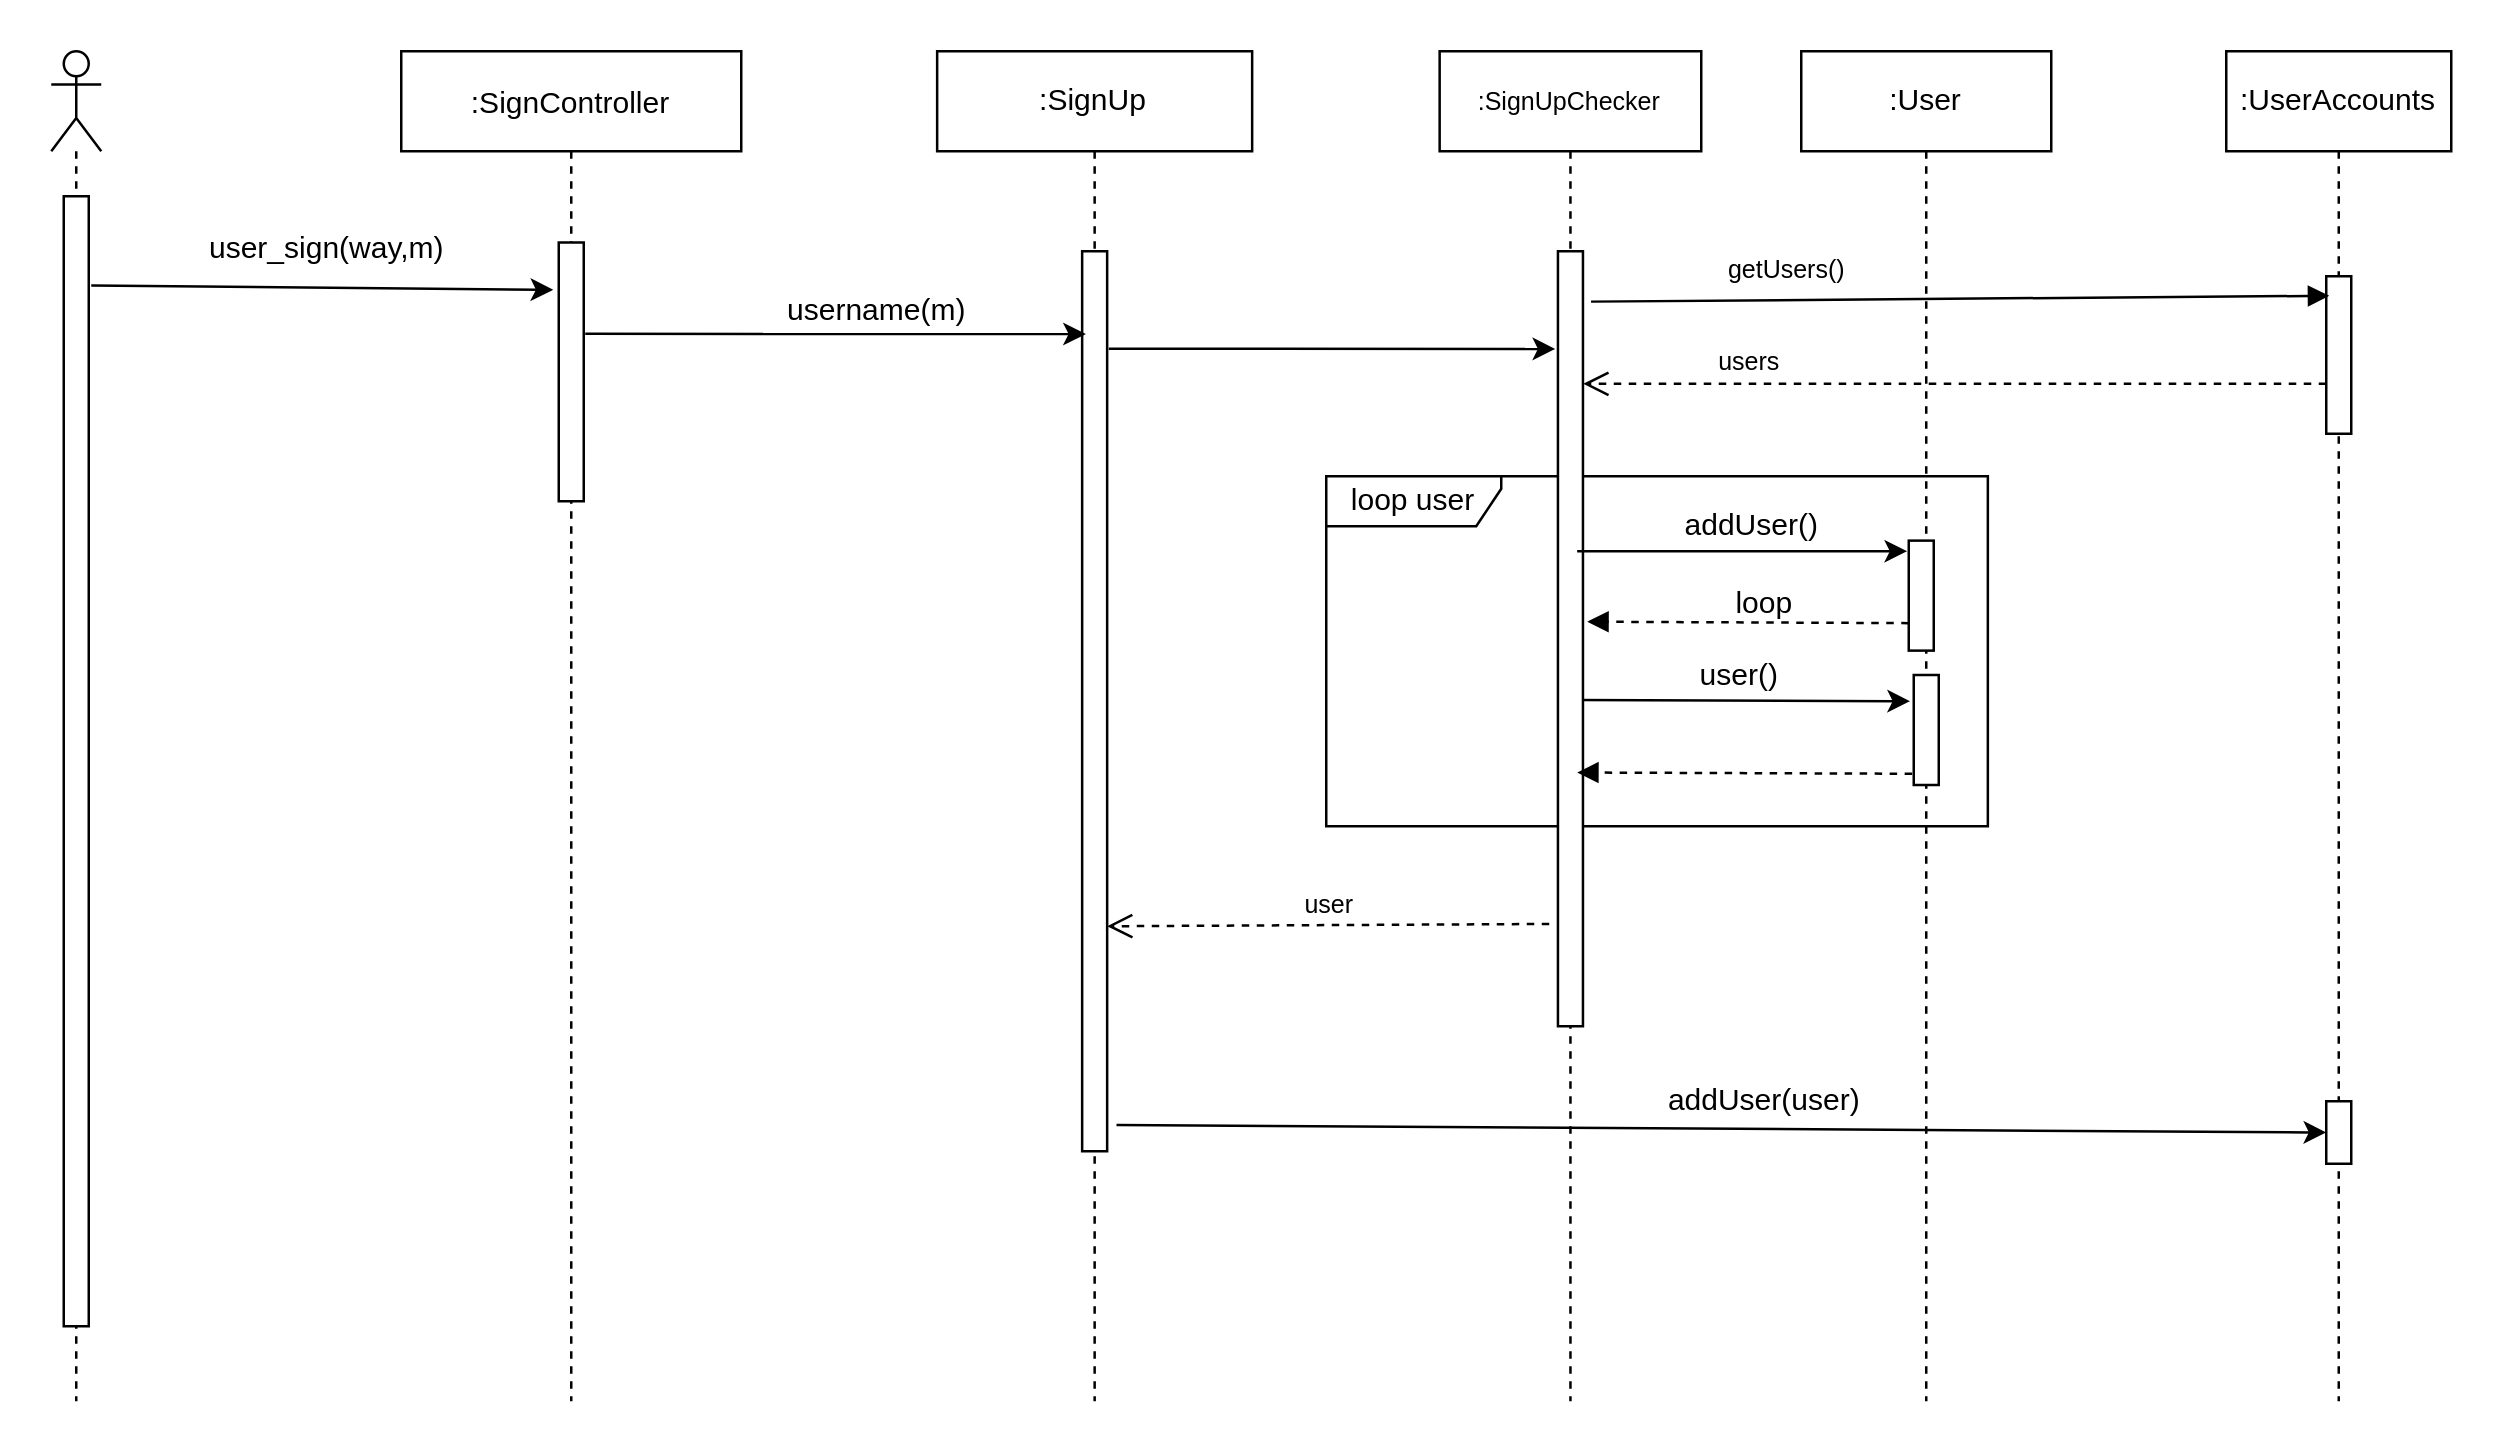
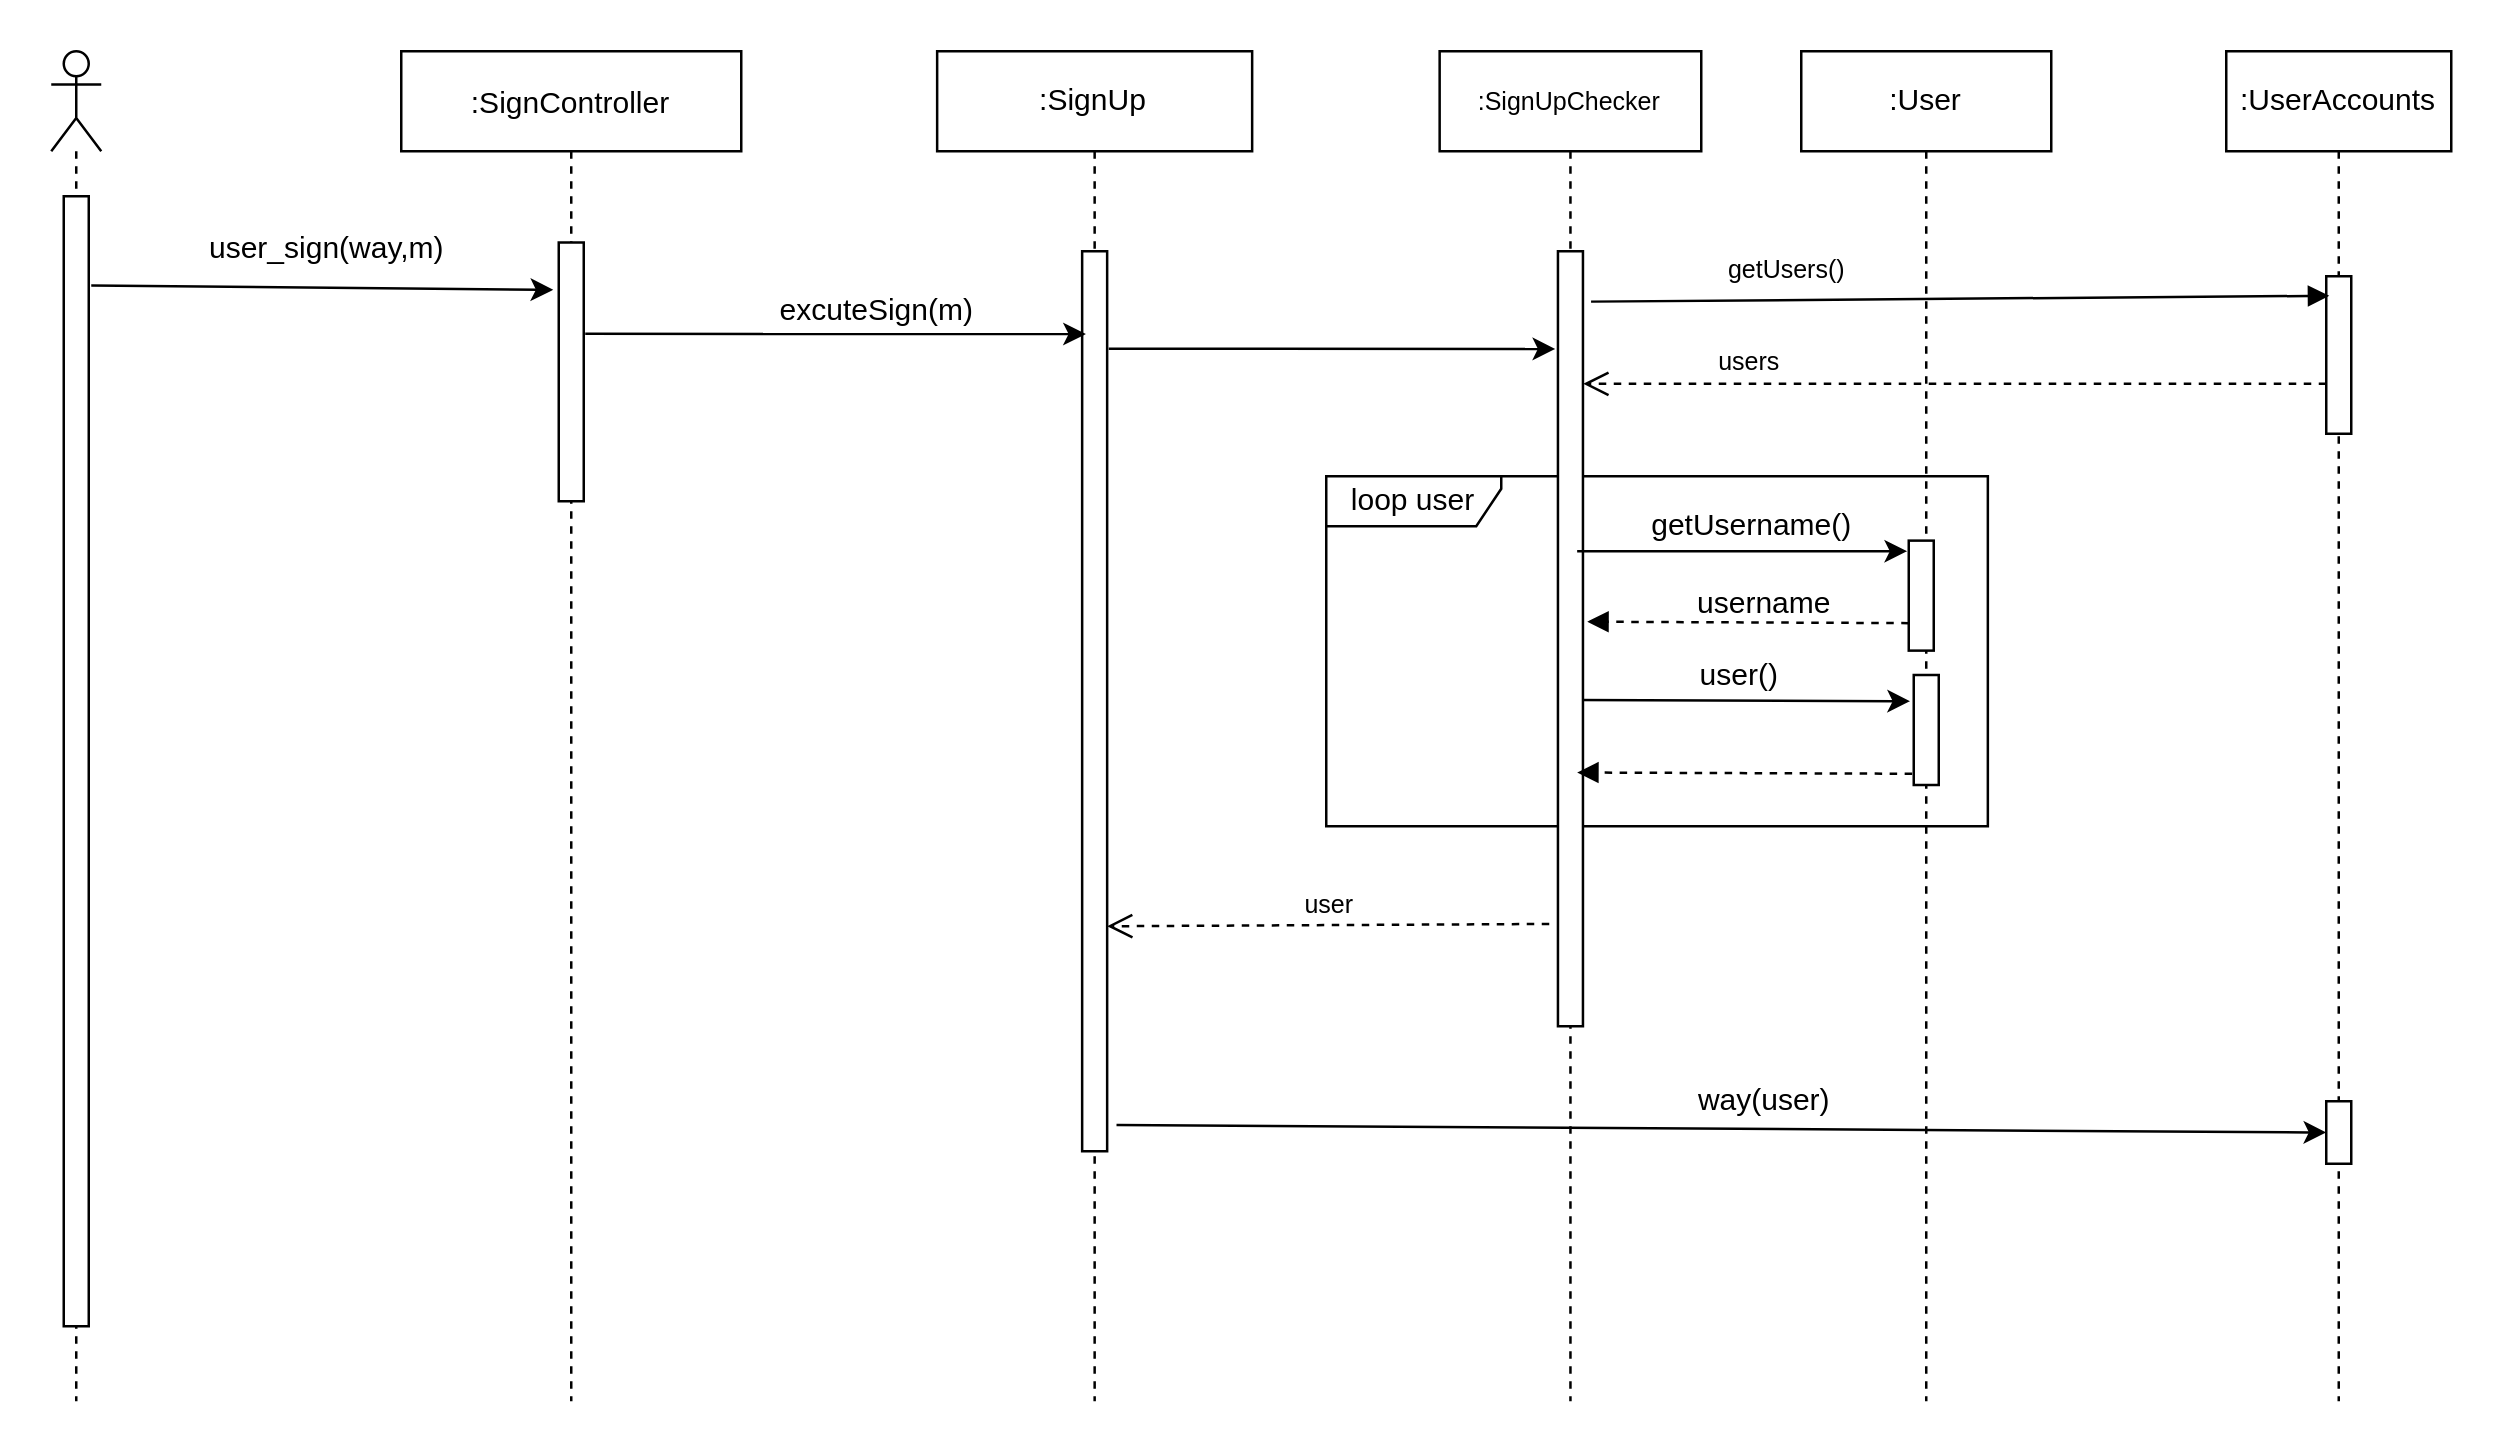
  <mxCell id="0" />
  <mxCell id="1" parent="0" />
  <mxCell id="2" value="loop user" style="shape=umlFrame;whiteSpace=wrap;html=1;width=70;height=20;" parent="1" vertex="1"><mxGeometry x="530" y="190" width="264.64" height="140" as="geometry" /></mxCell>
  <mxCell id="3" value=":SignController" style="shape=umlLifeline;perimeter=lifelinePerimeter;container=1;collapsible=0;recursiveResize=0;rounded=0;shadow=0;strokeWidth=1;" parent="1" vertex="1"><mxGeometry x="160" y="20" width="136" height="540" as="geometry" /></mxCell>
  <mxCell id="4" value="" style="points=[];perimeter=orthogonalPerimeter;rounded=0;shadow=0;strokeWidth=1;" parent="3" vertex="1"><mxGeometry x="63" y="76.5" width="10" height="103.5" as="geometry" /></mxCell>
  <mxCell id="5" value="" style="endArrow=classic;html=1;rounded=0;exitX=1.1;exitY=0.079;exitDx=0;exitDy=0;exitPerimeter=0;entryX=-0.22;entryY=0.183;entryDx=0;entryDy=0;entryPerimeter=0;" parent="1" source="25" target="4" edge="1"><mxGeometry width="50" height="50" relative="1" as="geometry"><mxPoint x="100" y="128" as="sourcePoint" /><mxPoint x="310" y="114" as="targetPoint" /><Array as="points" /></mxGeometry></mxCell>
  <mxCell id="6" value="user_sign(way,m)" style="text;html=1;align=center;verticalAlign=middle;resizable=0;points=[];autosize=1;strokeColor=none;fillColor=none;" parent="1" vertex="1"><mxGeometry x="70" y="84" width="120" height="30" as="geometry" /></mxCell>
- <mxCell id="7" value="username(m)" style="text;html=1;align=center;verticalAlign=middle;resizable=0;points=[];autosize=1;strokeColor=none;fillColor=none;" parent="1" vertex="1"><mxGeometry x="305.36" y="114" width="90" height="20" as="geometry" /></mxCell>
+ <mxCell id="7" value="excuteSign(m)" style="text;html=1;align=center;verticalAlign=middle;resizable=0;points=[];autosize=1;strokeColor=none;fillColor=none;" parent="1" vertex="1"><mxGeometry x="305.36" y="114" width="90" height="20" as="geometry" /></mxCell>
  <mxCell id="8" value=":SignUp" style="shape=umlLifeline;perimeter=lifelinePerimeter;whiteSpace=wrap;html=1;container=1;collapsible=0;recursiveResize=0;outlineConnect=0;" parent="1" vertex="1"><mxGeometry x="374.36" y="20" width="126" height="540" as="geometry" /></mxCell>
  <mxCell id="9" value="" style="rounded=0;whiteSpace=wrap;html=1;" parent="8" vertex="1"><mxGeometry x="58" y="80" width="10" height="360" as="geometry" /></mxCell>
  <mxCell id="10" value="" style="endArrow=classic;html=1;rounded=0;exitX=1.06;exitY=0.353;exitDx=0;exitDy=0;exitPerimeter=0;" parent="1" source="4" edge="1"><mxGeometry width="50" height="50" relative="1" as="geometry"><mxPoint x="260" y="133.12" as="sourcePoint" /><mxPoint x="433.86" y="133.12" as="targetPoint" /></mxGeometry></mxCell>
  <mxCell id="11" value=":User" style="shape=umlLifeline;perimeter=lifelinePerimeter;whiteSpace=wrap;html=1;container=1;collapsible=0;recursiveResize=0;outlineConnect=0;size=40;" parent="1" vertex="1"><mxGeometry x="720" y="20" width="100" height="540" as="geometry" /></mxCell>
  <mxCell id="12" value="" style="rounded=0;whiteSpace=wrap;html=1;" parent="11" vertex="1"><mxGeometry x="43" y="195.75" width="10" height="44" as="geometry" /></mxCell>
  <mxCell id="13" value="" style="rounded=0;whiteSpace=wrap;html=1;" parent="11" vertex="1"><mxGeometry x="45" y="249.5" width="10" height="44" as="geometry" /></mxCell>
- <mxCell id="14" value="loop" style="text;html=1;align=center;verticalAlign=middle;resizable=0;points=[];autosize=1;strokeColor=none;fillColor=none;" parent="1" vertex="1"><mxGeometry x="670" y="230.5" width="70" height="20" as="geometry" /></mxCell>
+ <mxCell id="14" value="username" style="text;html=1;align=center;verticalAlign=middle;resizable=0;points=[];autosize=1;strokeColor=none;fillColor=none;" parent="1" vertex="1"><mxGeometry x="670" y="230.5" width="70" height="20" as="geometry" /></mxCell>
  <mxCell id="15" value="" style="html=1;verticalAlign=bottom;labelBackgroundColor=none;endArrow=block;endFill=1;dashed=1;rounded=0;fontFamily=Comic Sans MS;exitX=0;exitY=0.75;exitDx=0;exitDy=0;entryX=1.172;entryY=0.478;entryDx=0;entryDy=0;entryPerimeter=0;" parent="1" source="12" target="27" edge="1"><mxGeometry width="160" relative="1" as="geometry"><mxPoint x="755" y="250.5" as="sourcePoint" /><mxPoint x="625" y="250.5" as="targetPoint" /></mxGeometry></mxCell>
  <mxCell id="16" value=":UserAccounts" style="shape=umlLifeline;perimeter=lifelinePerimeter;whiteSpace=wrap;html=1;container=1;collapsible=0;recursiveResize=0;outlineConnect=0;size=40;" parent="1" vertex="1"><mxGeometry x="890" y="20" width="90" height="540" as="geometry" /></mxCell>
  <mxCell id="17" value="" style="rounded=0;whiteSpace=wrap;html=1;" parent="16" vertex="1"><mxGeometry x="40" y="90" width="10" height="63" as="geometry" /></mxCell>
  <mxCell id="18" value="" style="rounded=0;whiteSpace=wrap;html=1;" parent="16" vertex="1"><mxGeometry x="40" y="420" width="10" height="25" as="geometry" /></mxCell>
- <mxCell id="19" value="addUser()" style="text;html=1;align=center;verticalAlign=middle;resizable=0;points=[];autosize=1;strokeColor=none;fillColor=none;" parent="1" vertex="1"><mxGeometry x="650" y="200" width="100" height="20" as="geometry" /></mxCell>
+ <mxCell id="19" value="getUsername()" style="text;html=1;align=center;verticalAlign=middle;resizable=0;points=[];autosize=1;strokeColor=none;fillColor=none;" parent="1" vertex="1"><mxGeometry x="650" y="200" width="100" height="20" as="geometry" /></mxCell>
  <mxCell id="20" value="" style="endArrow=classic;html=1;rounded=0;" parent="1" edge="1"><mxGeometry width="50" height="50" relative="1" as="geometry"><mxPoint x="630" y="279.5" as="sourcePoint" /><mxPoint x="763.5" y="280" as="targetPoint" /><Array as="points" /></mxGeometry></mxCell>
  <mxCell id="21" value="" style="endArrow=classic;html=1;rounded=0;fontFamily=Helvetica;entryX=0;entryY=0.5;entryDx=0;entryDy=0;" parent="1" target="18" edge="1"><mxGeometry width="50" height="50" relative="1" as="geometry"><mxPoint x="446.11" y="449.5" as="sourcePoint" /><mxPoint x="677.36" y="449.5" as="targetPoint" /></mxGeometry></mxCell>
- <mxCell id="22" value="addUser(user)" style="text;html=1;align=center;verticalAlign=middle;resizable=0;points=[];autosize=1;strokeColor=none;fillColor=none;" parent="1" vertex="1"><mxGeometry x="660" y="430" width="90" height="20" as="geometry" /></mxCell>
+ <mxCell id="22" value="way(user)" style="text;html=1;align=center;verticalAlign=middle;resizable=0;points=[];autosize=1;strokeColor=none;fillColor=none;" parent="1" vertex="1"><mxGeometry x="660" y="430" width="90" height="20" as="geometry" /></mxCell>
  <mxCell id="23" value="" style="endArrow=classic;html=1;rounded=0;entryX=-0.108;entryY=0.126;entryDx=0;entryDy=0;entryPerimeter=0;" parent="1" target="27" edge="1"><mxGeometry width="50" height="50" relative="1" as="geometry"><mxPoint x="443" y="139" as="sourcePoint" /><mxPoint x="620" y="150" as="targetPoint" /></mxGeometry></mxCell>
  <mxCell id="24" value="" style="shape=umlLifeline;participant=umlActor;perimeter=lifelinePerimeter;whiteSpace=wrap;html=1;container=1;collapsible=0;recursiveResize=0;verticalAlign=top;spacingTop=36;outlineConnect=0;fontSize=10;" parent="1" vertex="1"><mxGeometry x="20" y="20" width="20" height="540" as="geometry" /></mxCell>
  <mxCell id="25" value="" style="html=1;points=[];perimeter=orthogonalPerimeter;fontSize=10;" parent="24" vertex="1"><mxGeometry x="5" y="58" width="10" height="452" as="geometry" /></mxCell>
  <mxCell id="26" value=":SignUpChecker" style="shape=umlLifeline;perimeter=lifelinePerimeter;whiteSpace=wrap;html=1;container=1;collapsible=0;recursiveResize=0;outlineConnect=0;fontSize=10;" parent="1" vertex="1"><mxGeometry x="575.36" y="20" width="104.64" height="540" as="geometry" /></mxCell>
  <mxCell id="27" value="" style="html=1;points=[];perimeter=orthogonalPerimeter;fontSize=10;" parent="26" vertex="1"><mxGeometry x="47.32" y="80" width="10" height="310" as="geometry" /></mxCell>
  <mxCell id="28" value="" style="endArrow=classic;html=1;rounded=0;" parent="26" edge="1"><mxGeometry width="50" height="50" relative="1" as="geometry"><mxPoint x="55" y="200" as="sourcePoint" /><mxPoint x="187.0" y="200" as="targetPoint" /><Array as="points" /></mxGeometry></mxCell>
  <mxCell id="29" value="user()" style="text;html=1;align=center;verticalAlign=middle;resizable=0;points=[];autosize=1;strokeColor=none;fillColor=none;" parent="26" vertex="1"><mxGeometry x="84.64" y="239.75" width="70" height="20" as="geometry" /></mxCell>
  <mxCell id="30" value="" style="html=1;verticalAlign=bottom;labelBackgroundColor=none;endArrow=block;endFill=1;dashed=1;rounded=0;fontFamily=Comic Sans MS;" parent="26" edge="1"><mxGeometry width="160" relative="1" as="geometry"><mxPoint x="189.0" y="289" as="sourcePoint" /><mxPoint x="55" y="288.5" as="targetPoint" /></mxGeometry></mxCell>
  <mxCell id="31" value="getUsers()" style="html=1;verticalAlign=bottom;endArrow=block;rounded=0;fontSize=10;exitX=1.324;exitY=0.065;exitDx=0;exitDy=0;exitPerimeter=0;entryX=0.12;entryY=0.124;entryDx=0;entryDy=0;entryPerimeter=0;" parent="1" source="27" target="17" edge="1"><mxGeometry x="-0.472" y="4" width="80" relative="1" as="geometry"><mxPoint x="670" y="130" as="sourcePoint" /><mxPoint x="750" y="130" as="targetPoint" /><mxPoint as="offset" /></mxGeometry></mxCell>
  <mxCell id="32" value="users" style="html=1;verticalAlign=bottom;endArrow=open;dashed=1;endSize=8;rounded=0;fontSize=10;entryX=1.012;entryY=0.171;entryDx=0;entryDy=0;entryPerimeter=0;" parent="1" target="27" edge="1"><mxGeometry x="0.556" relative="1" as="geometry"><mxPoint x="930" y="153" as="sourcePoint" /><mxPoint x="680" y="160" as="targetPoint" /><mxPoint as="offset" /></mxGeometry></mxCell>
  <mxCell id="33" value="user" style="html=1;verticalAlign=bottom;endArrow=open;dashed=1;endSize=8;rounded=0;fontSize=10;exitX=-0.348;exitY=0.868;exitDx=0;exitDy=0;exitPerimeter=0;entryX=1;entryY=0.75;entryDx=0;entryDy=0;" parent="1" source="27" target="9" edge="1"><mxGeometry relative="1" as="geometry"><mxPoint x="590" y="370" as="sourcePoint" /><mxPoint x="510" y="370" as="targetPoint" /></mxGeometry></mxCell>
